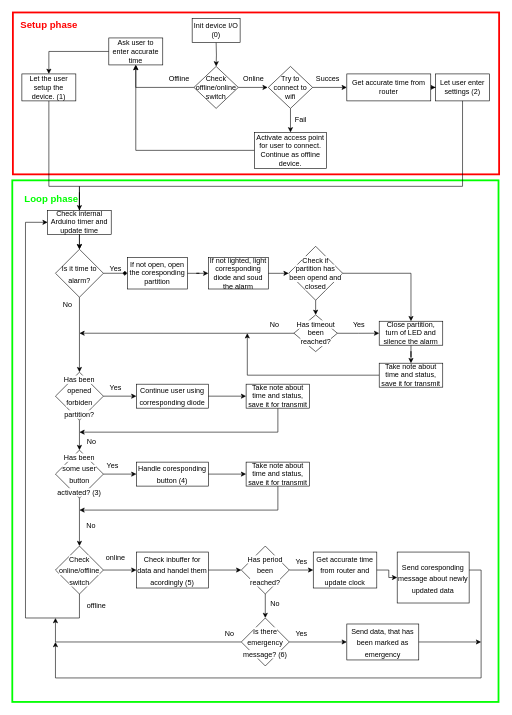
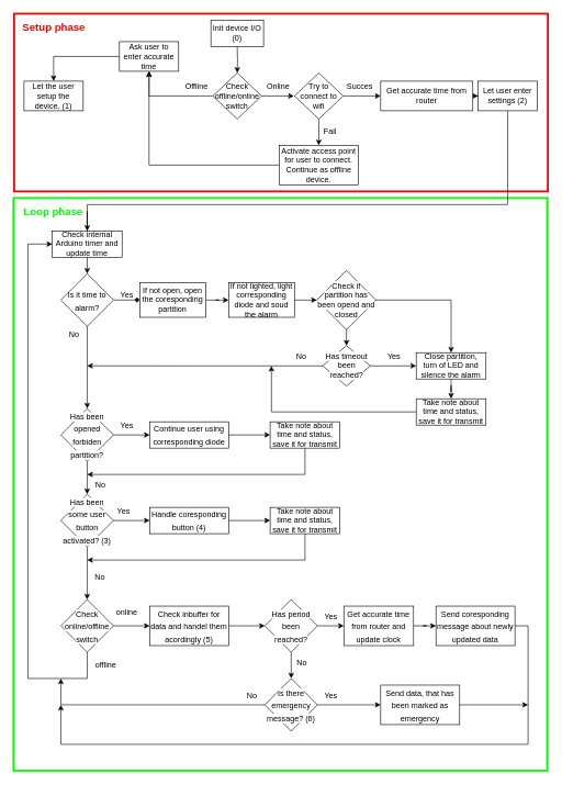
  <mxCell id="0" />
  <mxCell id="1" parent="0" />
  <mxCell id="2" value="" style="rounded=0;whiteSpace=wrap;html=1;gradientColor=#ffffff;fillColor=none;strokeWidth=3;strokeColor=#00FF00;" vertex="1" parent="1"><mxGeometry x="20" y="300" width="811" height="870" as="geometry" /></mxCell>
  <mxCell id="3" value="" style="rounded=0;whiteSpace=wrap;html=1;gradientColor=#ffffff;fillColor=none;strokeColor=#FF0000;strokeWidth=3;" parent="1" vertex="1"><mxGeometry x="21" y="20" width="811" height="270" as="geometry" /></mxCell>
  <mxCell id="4" value="" style="edgeStyle=orthogonalEdgeStyle;rounded=0;orthogonalLoop=1;jettySize=auto;html=1;" parent="1" target="7" edge="1"><mxGeometry relative="1" as="geometry"><mxPoint x="360" y="70" as="sourcePoint" /></mxGeometry></mxCell>
  <mxCell id="5" value="" style="edgeStyle=orthogonalEdgeStyle;rounded=0;orthogonalLoop=1;jettySize=auto;html=1;" parent="1" source="7" target="10" edge="1"><mxGeometry relative="1" as="geometry" /></mxCell>
  <mxCell id="6" value="" style="edgeStyle=orthogonalEdgeStyle;rounded=0;orthogonalLoop=1;jettySize=auto;html=1;" parent="1" source="7" edge="1"><mxGeometry relative="1" as="geometry"><mxPoint x="446" y="145" as="targetPoint" /></mxGeometry></mxCell>
  <mxCell id="7" value="Check offline/online switch" style="rhombus;whiteSpace=wrap;html=1;" parent="1" vertex="1"><mxGeometry x="323" y="110" width="74" height="70" as="geometry" /></mxCell>
  <mxCell id="8" value="Init device I/O (0)" style="rounded=0;whiteSpace=wrap;html=1;" parent="1" vertex="1"><mxGeometry x="320" y="30" width="80" height="40" as="geometry" /></mxCell>
  <mxCell id="9" value="" style="edgeStyle=orthogonalEdgeStyle;rounded=0;orthogonalLoop=1;jettySize=auto;html=1;" parent="1" source="10" target="14" edge="1"><mxGeometry relative="1" as="geometry" /></mxCell>
  <mxCell id="10" value="Ask user to enter accurate time" style="whiteSpace=wrap;html=1;" parent="1" vertex="1"><mxGeometry x="181" y="62.5" width="90" height="45" as="geometry" /></mxCell>
  <mxCell id="11" value="Offline" style="text;html=1;align=center;verticalAlign=middle;resizable=0;points=[];autosize=1;" parent="1" vertex="1"><mxGeometry x="273" y="120" width="50" height="20" as="geometry" /></mxCell>
  <mxCell id="12" value="Online" style="text;html=1;align=center;verticalAlign=middle;resizable=0;points=[];autosize=1;" parent="1" vertex="1"><mxGeometry x="397" y="120" width="50" height="20" as="geometry" /></mxCell>
- <mxCell id="13" value="" style="edgeStyle=orthogonalEdgeStyle;rounded=0;orthogonalLoop=1;jettySize=auto;html=1;fontSize=16;entryX=0.5;entryY=0;entryDx=0;entryDy=0;" parent="1" source="14" target="30" edge="1"><mxGeometry relative="1" as="geometry"><mxPoint x="422" y="340" as="targetPoint" /><Array as="points"><mxPoint x="81" y="310" /><mxPoint x="132" y="310" /></Array></mxGeometry></mxCell>
  <mxCell id="14" value="Let the user setup the device. (1)" style="whiteSpace=wrap;html=1;" parent="1" vertex="1"><mxGeometry x="36" y="122.5" width="90" height="45" as="geometry" /></mxCell>
  <mxCell id="15" value="" style="edgeStyle=orthogonalEdgeStyle;rounded=0;orthogonalLoop=1;jettySize=auto;html=1;" parent="1" source="17" target="19" edge="1"><mxGeometry relative="1" as="geometry" /></mxCell>
  <mxCell id="16" value="" style="edgeStyle=orthogonalEdgeStyle;rounded=0;orthogonalLoop=1;jettySize=auto;html=1;" parent="1" source="17" target="22" edge="1"><mxGeometry relative="1" as="geometry" /></mxCell>
  <mxCell id="17" value="Try to connect to wifi" style="rhombus;whiteSpace=wrap;html=1;" parent="1" vertex="1"><mxGeometry x="447" y="110" width="74" height="70" as="geometry" /></mxCell>
  <mxCell id="18" value="" style="edgeStyle=orthogonalEdgeStyle;rounded=0;orthogonalLoop=1;jettySize=auto;html=1;" parent="1" source="19" target="25" edge="1"><mxGeometry relative="1" as="geometry" /></mxCell>
  <mxCell id="19" value="Get accurate time from router" style="whiteSpace=wrap;html=1;" parent="1" vertex="1"><mxGeometry x="578" y="122.5" width="140" height="45" as="geometry" /></mxCell>
  <mxCell id="20" value="Succes" style="text;html=1;align=center;verticalAlign=middle;resizable=0;points=[];autosize=1;" parent="1" vertex="1"><mxGeometry x="521" y="120" width="50" height="20" as="geometry" /></mxCell>
  <mxCell id="21" value="" style="edgeStyle=orthogonalEdgeStyle;rounded=0;orthogonalLoop=1;jettySize=auto;html=1;entryX=0.5;entryY=1;entryDx=0;entryDy=0;" parent="1" source="22" target="10" edge="1"><mxGeometry relative="1" as="geometry"><mxPoint x="296" y="150" as="targetPoint" /></mxGeometry></mxCell>
  <mxCell id="22" value="Activate access point for user to connect. Continue as offline device." style="whiteSpace=wrap;html=1;" parent="1" vertex="1"><mxGeometry x="424" y="220" width="120" height="60" as="geometry" /></mxCell>
  <mxCell id="23" value="Fail" style="text;html=1;align=center;verticalAlign=middle;resizable=0;points=[];autosize=1;" parent="1" vertex="1"><mxGeometry x="486" y="190" width="30" height="20" as="geometry" /></mxCell>
  <mxCell id="24" value="" style="edgeStyle=orthogonalEdgeStyle;rounded=0;orthogonalLoop=1;jettySize=auto;html=1;fontSize=16;entryX=0.5;entryY=0;entryDx=0;entryDy=0;" parent="1" source="49" target="30" edge="1"><mxGeometry relative="1" as="geometry"><mxPoint x="422" y="340" as="targetPoint" /><Array as="points"><mxPoint x="132" y="320" /></Array></mxGeometry></mxCell>
  <mxCell id="25" value="Let user enter settings (2)" style="whiteSpace=wrap;html=1;" parent="1" vertex="1"><mxGeometry x="726" y="122.5" width="90" height="45" as="geometry" /></mxCell>
  <mxCell id="26" style="edgeStyle=orthogonalEdgeStyle;rounded=0;orthogonalLoop=1;jettySize=auto;html=1;exitX=0.5;exitY=1;exitDx=0;exitDy=0;" parent="1" source="14" target="14" edge="1"><mxGeometry relative="1" as="geometry" /></mxCell>
  <mxCell id="27" value="&lt;font color=&quot;#ff0000&quot; style=&quot;font-size: 16px;&quot;&gt;Setup phase&lt;/font&gt;" style="text;html=1;align=center;verticalAlign=middle;resizable=0;points=[];autosize=1;fontSize=16;fontStyle=1" parent="1" vertex="1"><mxGeometry x="26" y="30" width="110" height="20" as="geometry" /></mxCell>
  <mxCell id="28" value="" style="edgeStyle=orthogonalEdgeStyle;rounded=0;orthogonalLoop=1;jettySize=auto;html=1;fontSize=16;entryX=0;entryY=0.5;entryDx=0;entryDy=0;endArrow=diamond;" parent="1" source="30" target="34" edge="1"><mxGeometry relative="1" as="geometry"><mxPoint x="222" y="455" as="targetPoint" /></mxGeometry></mxCell>
  <mxCell id="29" value="" style="edgeStyle=orthogonalEdgeStyle;rounded=0;orthogonalLoop=1;jettySize=auto;html=1;fontSize=16;" parent="1" source="30" target="53" edge="1"><mxGeometry relative="1" as="geometry" /></mxCell>
  <mxCell id="30" value="&lt;font style=&quot;font-size: 12px&quot;&gt;Is it time to alarm?&lt;/font&gt;" style="rhombus;whiteSpace=wrap;html=1;rounded=0;strokeWidth=1;fillColor=none;gradientColor=#ffffff;fontSize=16;" parent="1" vertex="1"><mxGeometry x="92" y="415" width="80" height="80" as="geometry" /></mxCell>
  <mxCell id="31" value="&lt;font style=&quot;font-size: 12px&quot;&gt;Yes&lt;/font&gt;" style="text;html=1;align=center;verticalAlign=middle;resizable=0;points=[];autosize=1;fontSize=16;" parent="1" vertex="1"><mxGeometry x="172" y="430" width="40" height="30" as="geometry" /></mxCell>
  <mxCell id="32" value="&lt;font style=&quot;font-size: 12px&quot;&gt;No&lt;/font&gt;" style="text;html=1;align=center;verticalAlign=middle;resizable=0;points=[];autosize=1;fontSize=16;" parent="1" vertex="1"><mxGeometry x="97" y="490" width="30" height="30" as="geometry" /></mxCell>
  <mxCell id="33" value="" style="edgeStyle=orthogonalEdgeStyle;rounded=0;orthogonalLoop=1;jettySize=auto;html=1;fontSize=16;" parent="1" source="34" target="36" edge="1"><mxGeometry relative="1" as="geometry" /></mxCell>
  <mxCell id="34" value="If not open, open the coresponding partition" style="whiteSpace=wrap;html=1;" parent="1" vertex="1"><mxGeometry x="212" y="428.75" width="100" height="52.5" as="geometry" /></mxCell>
  <mxCell id="35" value="" style="edgeStyle=orthogonalEdgeStyle;rounded=0;orthogonalLoop=1;jettySize=auto;html=1;fontSize=16;" parent="1" source="36" target="39" edge="1"><mxGeometry relative="1" as="geometry" /></mxCell>
  <mxCell id="36" value="If not lighted, light corresponding diode and soud the alarm" style="whiteSpace=wrap;html=1;" parent="1" vertex="1"><mxGeometry x="347" y="428.75" width="100" height="52.5" as="geometry" /></mxCell>
  <mxCell id="37" value="" style="edgeStyle=orthogonalEdgeStyle;rounded=0;orthogonalLoop=1;jettySize=auto;html=1;fontSize=16;" parent="1" source="39" target="41" edge="1"><mxGeometry relative="1" as="geometry" /></mxCell>
  <mxCell id="38" value="" style="edgeStyle=orthogonalEdgeStyle;rounded=0;orthogonalLoop=1;jettySize=auto;html=1;fontSize=16;" parent="1" source="39" target="46" edge="1"><mxGeometry relative="1" as="geometry" /></mxCell>
  <mxCell id="39" value="&lt;span style=&quot;background-color: rgb(255 , 255 , 255)&quot;&gt;Check if partition has been opend and closed&lt;/span&gt;" style="rhombus;whiteSpace=wrap;html=1;" parent="1" vertex="1"><mxGeometry x="481" y="410" width="90" height="90" as="geometry" /></mxCell>
  <mxCell id="40" value="" style="edgeStyle=orthogonalEdgeStyle;rounded=0;orthogonalLoop=1;jettySize=auto;html=1;fontSize=16;" parent="1" source="41" target="43" edge="1"><mxGeometry relative="1" as="geometry" /></mxCell>
  <mxCell id="41" value="Close partition, turn of LED and silence the alarm" style="whiteSpace=wrap;html=1;" parent="1" vertex="1"><mxGeometry x="632" y="535" width="106" height="40" as="geometry" /></mxCell>
  <mxCell id="42" value="" style="edgeStyle=orthogonalEdgeStyle;rounded=0;orthogonalLoop=1;jettySize=auto;html=1;fontSize=16;" parent="1" source="43" edge="1"><mxGeometry relative="1" as="geometry"><mxPoint x="412" y="555" as="targetPoint" /><Array as="points"><mxPoint x="412" y="625" /><mxPoint x="412" y="555" /></Array></mxGeometry></mxCell>
  <mxCell id="43" value="Take note about time and status, save it for transmit" style="whiteSpace=wrap;html=1;" parent="1" vertex="1"><mxGeometry x="632" y="605" width="106" height="40" as="geometry" /></mxCell>
  <mxCell id="44" value="" style="edgeStyle=orthogonalEdgeStyle;rounded=0;orthogonalLoop=1;jettySize=auto;html=1;fontSize=16;" parent="1" source="46" target="41" edge="1"><mxGeometry relative="1" as="geometry" /></mxCell>
  <mxCell id="45" value="" style="edgeStyle=orthogonalEdgeStyle;rounded=0;orthogonalLoop=1;jettySize=auto;html=1;fontSize=16;" parent="1" source="46" edge="1"><mxGeometry relative="1" as="geometry"><mxPoint x="132" y="555" as="targetPoint" /></mxGeometry></mxCell>
  <mxCell id="46" value="&lt;span style=&quot;background-color: rgb(255 , 255 , 255)&quot;&gt;Has timeout been reached?&lt;/span&gt;" style="rhombus;whiteSpace=wrap;html=1;fillColor=#FFFFFF;" parent="1" vertex="1"><mxGeometry x="489.75" y="524.38" width="72.5" height="61.25" as="geometry" /></mxCell>
  <mxCell id="47" value="&lt;font style=&quot;font-size: 12px&quot;&gt;Yes&lt;/font&gt;" style="text;html=1;align=center;verticalAlign=middle;resizable=0;points=[];autosize=1;fontSize=16;" parent="1" vertex="1"><mxGeometry x="578" y="524.38" width="40" height="30" as="geometry" /></mxCell>
  <mxCell id="48" value="&lt;font style=&quot;font-size: 12px&quot;&gt;No&lt;/font&gt;" style="text;html=1;align=center;verticalAlign=middle;resizable=0;points=[];autosize=1;fontSize=16;" parent="1" vertex="1"><mxGeometry x="442" y="524.38" width="30" height="30" as="geometry" /></mxCell>
  <mxCell id="49" value="Check internal Arduino timer and update time" style="whiteSpace=wrap;html=1;" parent="1" vertex="1"><mxGeometry x="79" y="350" width="106" height="40" as="geometry" /></mxCell>
  <mxCell id="50" value="" style="edgeStyle=orthogonalEdgeStyle;rounded=0;orthogonalLoop=1;jettySize=auto;html=1;fontSize=16;entryX=0.5;entryY=0;entryDx=0;entryDy=0;" parent="1" source="25" target="49" edge="1"><mxGeometry relative="1" as="geometry"><mxPoint x="771.059" y="167.5" as="sourcePoint" /><mxPoint x="132" y="385" as="targetPoint" /><Array as="points"><mxPoint x="771" y="310" /><mxPoint x="132" y="310" /></Array></mxGeometry></mxCell>
  <mxCell id="51" value="" style="edgeStyle=orthogonalEdgeStyle;rounded=0;orthogonalLoop=1;jettySize=auto;html=1;fontSize=16;" parent="1" source="53" target="55" edge="1"><mxGeometry relative="1" as="geometry" /></mxCell>
  <mxCell id="52" value="" style="edgeStyle=orthogonalEdgeStyle;rounded=0;orthogonalLoop=1;jettySize=auto;html=1;fontSize=16;" parent="1" source="53" target="61" edge="1"><mxGeometry relative="1" as="geometry" /></mxCell>
  <mxCell id="53" value="&lt;font style=&quot;font-size: 12px ; background-color: rgb(255 , 255 , 255)&quot;&gt;Has been opened forbiden partition?&lt;/font&gt;" style="rhombus;whiteSpace=wrap;html=1;rounded=0;strokeWidth=1;fillColor=none;gradientColor=#ffffff;fontSize=16;" parent="1" vertex="1"><mxGeometry x="92" y="620" width="80" height="80" as="geometry" /></mxCell>
  <mxCell id="54" value="" style="edgeStyle=orthogonalEdgeStyle;rounded=0;orthogonalLoop=1;jettySize=auto;html=1;fontSize=16;entryX=0;entryY=0.5;entryDx=0;entryDy=0;" parent="1" source="55" target="57" edge="1"><mxGeometry relative="1" as="geometry"><mxPoint x="427" y="660" as="targetPoint" /></mxGeometry></mxCell>
  <mxCell id="55" value="&lt;font style=&quot;font-size: 12px&quot;&gt;Continue user using corresponding diode&lt;/font&gt;" style="whiteSpace=wrap;html=1;rounded=0;fontSize=16;strokeWidth=1;fillColor=none;gradientColor=#ffffff;" parent="1" vertex="1"><mxGeometry x="227" y="640" width="120" height="40" as="geometry" /></mxCell>
  <mxCell id="56" value="" style="edgeStyle=orthogonalEdgeStyle;rounded=0;orthogonalLoop=1;jettySize=auto;html=1;fontSize=16;" parent="1" source="57" edge="1"><mxGeometry relative="1" as="geometry"><mxPoint x="132" y="720" as="targetPoint" /><Array as="points"><mxPoint x="463" y="720" /><mxPoint x="132" y="720" /></Array></mxGeometry></mxCell>
  <mxCell id="57" value="Take note about time and status, save it for transmit" style="whiteSpace=wrap;html=1;" parent="1" vertex="1"><mxGeometry x="410" y="640" width="106" height="40" as="geometry" /></mxCell>
  <mxCell id="58" value="&lt;font style=&quot;font-size: 12px&quot;&gt;Yes&lt;/font&gt;" style="text;html=1;align=center;verticalAlign=middle;resizable=0;points=[];autosize=1;fontSize=16;" parent="1" vertex="1"><mxGeometry x="172" y="630" width="40" height="30" as="geometry" /></mxCell>
  <mxCell id="59" value="" style="edgeStyle=orthogonalEdgeStyle;rounded=0;orthogonalLoop=1;jettySize=auto;html=1;" edge="1" parent="1" source="61" target="64"><mxGeometry relative="1" as="geometry" /></mxCell>
  <mxCell id="60" value="" style="edgeStyle=orthogonalEdgeStyle;rounded=0;orthogonalLoop=1;jettySize=auto;html=1;" edge="1" parent="1" source="61" target="72"><mxGeometry relative="1" as="geometry" /></mxCell>
  <mxCell id="61" value="&lt;font style=&quot;font-size: 12px ; background-color: rgb(255 , 255 , 255)&quot;&gt;Has been some user button activated? (3)&lt;/font&gt;" style="rhombus;whiteSpace=wrap;html=1;rounded=0;strokeWidth=1;fillColor=none;gradientColor=#ffffff;fontSize=16;" parent="1" vertex="1"><mxGeometry x="92" y="750" width="80" height="80" as="geometry" /></mxCell>
  <mxCell id="62" value="&lt;font style=&quot;font-size: 12px&quot;&gt;No&lt;/font&gt;" style="text;html=1;align=center;verticalAlign=middle;resizable=0;points=[];autosize=1;fontSize=16;" parent="1" vertex="1"><mxGeometry x="137" y="720" width="30" height="30" as="geometry" /></mxCell>
  <mxCell id="63" value="" style="edgeStyle=orthogonalEdgeStyle;rounded=0;orthogonalLoop=1;jettySize=auto;html=1;" edge="1" parent="1" source="64" target="66"><mxGeometry relative="1" as="geometry" /></mxCell>
  <mxCell id="64" value="&lt;font style=&quot;font-size: 12px&quot;&gt;Handle coresponding button (4)&lt;/font&gt;" style="whiteSpace=wrap;html=1;rounded=0;fontSize=16;strokeWidth=1;fillColor=none;gradientColor=#ffffff;" vertex="1" parent="1"><mxGeometry x="227" y="770" width="120" height="40" as="geometry" /></mxCell>
  <mxCell id="65" value="" style="edgeStyle=orthogonalEdgeStyle;rounded=0;orthogonalLoop=1;jettySize=auto;html=1;exitX=0.5;exitY=1;exitDx=0;exitDy=0;" edge="1" parent="1" source="66"><mxGeometry relative="1" as="geometry"><mxPoint x="132" y="850" as="targetPoint" /><Array as="points"><mxPoint x="463" y="850" /></Array></mxGeometry></mxCell>
  <mxCell id="66" value="Take note about time and status, save it for transmit" style="whiteSpace=wrap;html=1;" vertex="1" parent="1"><mxGeometry x="410" y="770" width="106" height="40" as="geometry" /></mxCell>
  <mxCell id="67" value="&lt;font style=&quot;font-size: 12px&quot;&gt;Yes&lt;/font&gt;" style="text;html=1;align=center;verticalAlign=middle;resizable=0;points=[];autosize=1;fontSize=16;" vertex="1" parent="1"><mxGeometry x="167" y="760" width="40" height="30" as="geometry" /></mxCell>
  <mxCell id="68" value="&lt;font style=&quot;font-size: 12px&quot;&gt;No&lt;/font&gt;" style="text;html=1;align=center;verticalAlign=middle;resizable=0;points=[];autosize=1;fontSize=16;" vertex="1" parent="1"><mxGeometry x="136" y="860" width="30" height="30" as="geometry" /></mxCell>
  <mxCell id="69" value="" style="edgeStyle=orthogonalEdgeStyle;rounded=0;orthogonalLoop=1;jettySize=auto;html=1;entryX=0;entryY=0.5;entryDx=0;entryDy=0;" edge="1" parent="1" source="72" target="49"><mxGeometry relative="1" as="geometry"><mxPoint x="42" y="890" as="targetPoint" /><Array as="points"><mxPoint x="132" y="1030" /><mxPoint x="42" y="1030" /><mxPoint x="42" y="370" /></Array></mxGeometry></mxCell>
  <mxCell id="70" value="" style="edgeStyle=orthogonalEdgeStyle;rounded=0;orthogonalLoop=1;jettySize=auto;html=1;exitX=1;exitY=0.5;exitDx=0;exitDy=0;" edge="1" parent="1" source="89" target="77"><mxGeometry relative="1" as="geometry"><mxPoint x="352" y="950" as="sourcePoint" /></mxGeometry></mxCell>
  <mxCell id="71" value="" style="edgeStyle=orthogonalEdgeStyle;rounded=0;orthogonalLoop=1;jettySize=auto;html=1;" edge="1" parent="1" source="72" target="89"><mxGeometry relative="1" as="geometry" /></mxCell>
  <mxCell id="72" value="&lt;font style=&quot;font-size: 12px ; background-color: rgb(255 , 255 , 255)&quot;&gt;Check online/offline switch&lt;/font&gt;" style="rhombus;whiteSpace=wrap;html=1;rounded=0;strokeWidth=1;fillColor=none;gradientColor=#ffffff;fontSize=16;" vertex="1" parent="1"><mxGeometry x="92" y="910" width="80" height="80" as="geometry" /></mxCell>
  <mxCell id="73" value="offline" style="text;html=1;align=center;verticalAlign=middle;resizable=0;points=[];autosize=1;" vertex="1" parent="1"><mxGeometry x="135" y="1000" width="50" height="20" as="geometry" /></mxCell>
  <mxCell id="74" value="online" style="text;html=1;align=center;verticalAlign=middle;resizable=0;points=[];autosize=1;" vertex="1" parent="1"><mxGeometry x="167" y="920" width="50" height="20" as="geometry" /></mxCell>
  <mxCell id="75" value="" style="edgeStyle=orthogonalEdgeStyle;rounded=0;orthogonalLoop=1;jettySize=auto;html=1;" edge="1" parent="1" source="77" target="80"><mxGeometry relative="1" as="geometry" /></mxCell>
  <mxCell id="76" value="" style="edgeStyle=orthogonalEdgeStyle;rounded=0;orthogonalLoop=1;jettySize=auto;html=1;" edge="1" parent="1" source="90" target="84"><mxGeometry relative="1" as="geometry" /></mxCell>
  <mxCell id="77" value="&lt;font style=&quot;font-size: 12px ; background-color: rgb(255 , 255 , 255)&quot;&gt;Has period been reached?&lt;/font&gt;" style="rhombus;whiteSpace=wrap;html=1;rounded=0;strokeWidth=1;fillColor=none;gradientColor=#ffffff;fontSize=16;" vertex="1" parent="1"><mxGeometry x="402" y="910" width="80" height="80" as="geometry" /></mxCell>
  <mxCell id="78" value="" style="edgeStyle=orthogonalEdgeStyle;rounded=0;orthogonalLoop=1;jettySize=auto;html=1;" edge="1" parent="1" source="80"><mxGeometry relative="1" as="geometry"><mxPoint x="92" y="1030" as="targetPoint" /><Array as="points"><mxPoint x="92" y="1070" /><mxPoint x="92" y="1030" /></Array></mxGeometry></mxCell>
  <mxCell id="79" value="" style="edgeStyle=orthogonalEdgeStyle;rounded=0;orthogonalLoop=1;jettySize=auto;html=1;entryX=0;entryY=0.5;entryDx=0;entryDy=0;" edge="1" parent="1" source="80" target="86"><mxGeometry relative="1" as="geometry"><mxPoint x="542" y="1070" as="targetPoint" /></mxGeometry></mxCell>
  <mxCell id="80" value="&lt;font style=&quot;font-size: 12px ; background-color: rgb(255 , 255 , 255)&quot;&gt;Is there emergency message? (6)&lt;/font&gt;" style="rhombus;whiteSpace=wrap;html=1;rounded=0;strokeWidth=1;fillColor=none;gradientColor=#ffffff;fontSize=16;" vertex="1" parent="1"><mxGeometry x="402" y="1030" width="80" height="80" as="geometry" /></mxCell>
  <mxCell id="81" value="&lt;font style=&quot;font-size: 12px&quot;&gt;No&lt;/font&gt;" style="text;html=1;align=center;verticalAlign=middle;resizable=0;points=[];autosize=1;fontSize=16;" vertex="1" parent="1"><mxGeometry x="367" y="1040" width="30" height="30" as="geometry" /></mxCell>
  <mxCell id="82" value="&lt;font style=&quot;font-size: 12px&quot;&gt;No&lt;/font&gt;" style="text;html=1;align=center;verticalAlign=middle;resizable=0;points=[];autosize=1;fontSize=16;" vertex="1" parent="1"><mxGeometry x="443" y="990" width="30" height="30" as="geometry" /></mxCell>
  <mxCell id="83" value="" style="edgeStyle=orthogonalEdgeStyle;rounded=0;orthogonalLoop=1;jettySize=auto;html=1;" edge="1" parent="1" source="84"><mxGeometry relative="1" as="geometry"><mxPoint x="92" y="1070" as="targetPoint" /><Array as="points"><mxPoint x="802" y="950" /><mxPoint x="802" y="1130" /><mxPoint x="92" y="1130" /></Array></mxGeometry></mxCell>
- <mxCell id="84" value="&lt;font style=&quot;font-size: 12px&quot;&gt;Send coresponding message about newly updated data&lt;/font&gt;" style="whiteSpace=wrap;html=1;rounded=0;fontSize=16;strokeWidth=1;fillColor=none;gradientColor=#ffffff;" vertex="1" parent="1"><mxGeometry x="662" y="920" width="120" height="85" as="geometry" /></mxCell>
+ <mxCell id="84" value="&lt;font style=&quot;font-size: 12px&quot;&gt;Send coresponding message about newly updated data&lt;/font&gt;" style="whiteSpace=wrap;html=1;rounded=0;fontSize=16;strokeWidth=1;fillColor=none;gradientColor=#ffffff;" vertex="1" parent="1"><mxGeometry x="662" y="920" width="120" height="60" as="geometry" /></mxCell>
  <mxCell id="85" value="" style="edgeStyle=orthogonalEdgeStyle;rounded=0;orthogonalLoop=1;jettySize=auto;html=1;" edge="1" parent="1" source="86"><mxGeometry relative="1" as="geometry"><mxPoint x="802" y="1070" as="targetPoint" /></mxGeometry></mxCell>
  <mxCell id="86" value="&lt;font style=&quot;font-size: 12px&quot;&gt;Send data, that has been marked as emergency&lt;/font&gt;" style="whiteSpace=wrap;html=1;rounded=0;fontSize=16;strokeWidth=1;fillColor=none;gradientColor=#ffffff;" vertex="1" parent="1"><mxGeometry x="578" y="1040" width="120" height="60" as="geometry" /></mxCell>
  <mxCell id="87" value="&lt;font style=&quot;font-size: 12px&quot;&gt;Yes&lt;/font&gt;" style="text;html=1;align=center;verticalAlign=middle;resizable=0;points=[];autosize=1;fontSize=16;" vertex="1" parent="1"><mxGeometry x="482" y="920" width="40" height="30" as="geometry" /></mxCell>
  <mxCell id="88" value="&lt;font style=&quot;font-size: 12px&quot;&gt;Yes&lt;/font&gt;" style="text;html=1;align=center;verticalAlign=middle;resizable=0;points=[];autosize=1;fontSize=16;" vertex="1" parent="1"><mxGeometry x="482" y="1040" width="40" height="30" as="geometry" /></mxCell>
  <mxCell id="89" value="&lt;font style=&quot;font-size: 12px&quot;&gt;Check inbuffer for data and handel them acordingly (5)&lt;/font&gt;" style="whiteSpace=wrap;html=1;rounded=0;fontSize=16;strokeWidth=1;fillColor=none;gradientColor=#ffffff;" vertex="1" parent="1"><mxGeometry x="227" y="920" width="120" height="60" as="geometry" /></mxCell>
  <mxCell id="90" value="&lt;font style=&quot;font-size: 12px&quot;&gt;Get accurate time from router and update clock&lt;/font&gt;" style="whiteSpace=wrap;html=1;rounded=0;fontSize=16;strokeWidth=1;fillColor=none;gradientColor=#ffffff;" vertex="1" parent="1"><mxGeometry x="522" y="920" width="106" height="60" as="geometry" /></mxCell>
  <mxCell id="91" value="" style="edgeStyle=orthogonalEdgeStyle;rounded=0;orthogonalLoop=1;jettySize=auto;html=1;" edge="1" parent="1" source="77" target="90"><mxGeometry relative="1" as="geometry"><mxPoint x="482" y="950" as="sourcePoint" /><mxPoint x="642" y="950" as="targetPoint" /></mxGeometry></mxCell>
- <mxCell id="92" value="&lt;font style=&quot;font-size: 16px&quot; color=&quot;#00ff00&quot;&gt;Loop phase&lt;/font&gt;" style="text;html=1;align=center;verticalAlign=middle;resizable=0;points=[];autosize=1;fontSize=16;fontStyle=1" vertex="1" parent="1"><mxGeometry x="30" y="320" width="110" height="20" as="geometry" /></mxCell>
+ <mxCell id="92" value="&lt;font style=&quot;font-size: 16px&quot; color=&quot;#00ff00&quot;&gt;Loop phase&lt;/font&gt;" style="text;html=1;align=center;verticalAlign=middle;resizable=0;points=[];autosize=1;fontSize=16;fontStyle=1" vertex="1" parent="1"><mxGeometry x="25" y="310" width="110" height="20" as="geometry" /></mxCell>
